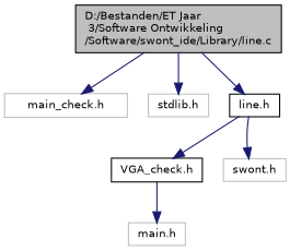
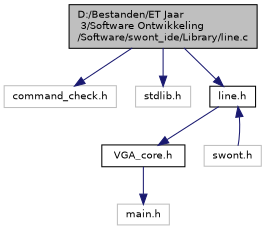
  digraph {
    node [color=grey75 fillcolor=white fontname=Helvetica fontsize=10 shape=record style=filled]
    edge [color=midnightblue fontname=Helvetica fontsize=10 labelfontname=Helvetica labelfontsize=10 style=solid]
    n1 [color=black fillcolor=grey75 fontcolor=black height=0.2 label="D:/Bestanden/ET Jaar\l 3/Software Ontwikkeling\l/Software/swont_ide/Library/line.c" width=0.4]
-   n2 [height=0.2 label="main_check.h" width=0.4]
+   n2 [height=0.2 label="command_check.h" width=0.4]
    n3 [height=0.2 label="stdlib.h" width=0.4]
    n4 [color=black height=0.2 label="line.h" width=0.4]
-   n5 [color=black height=0.2 label="VGA_check.h" width=0.4]
+   n5 [color=black height=0.2 label="VGA_core.h" width=0.4]
    n6 [height=0.2 label="swont.h" width=0.4]
    n7 [height=0.2 label="main.h" width=0.4]
    n1 -> n2
    n1 -> n3
    n1 -> n4
    n4 -> n5
-   n4 -> n6
+   n6 -> n4
    n5 -> n7
  }
